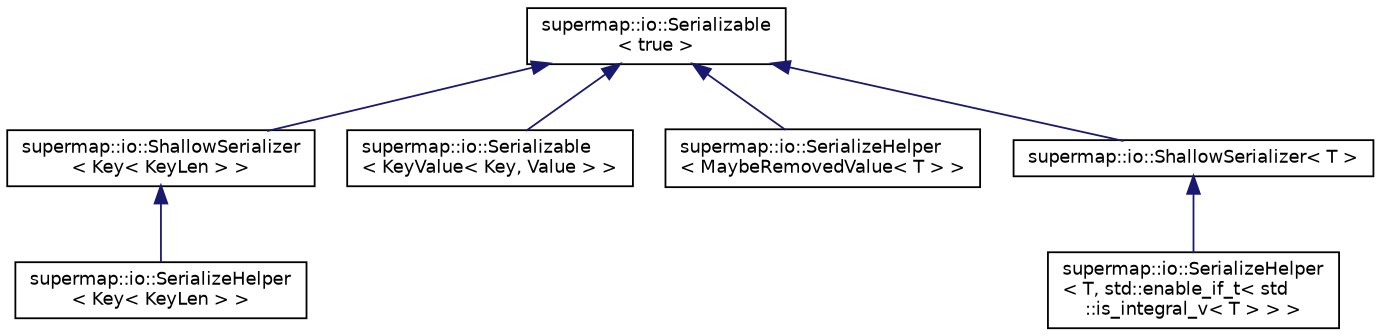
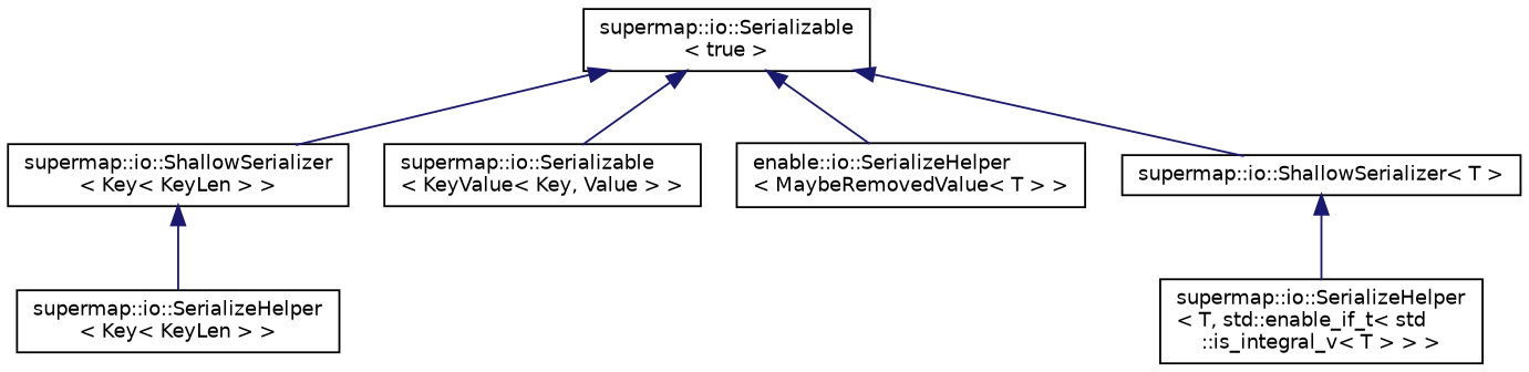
  digraph {
    rankdir=TB
    node [color=black fillcolor=white fontname=Helvetica fontsize=10 shape=record style=filled]
    edge [color=midnightblue dir=back fontname=Helvetica fontsize=10 labelfontname=Helvetica labelfontsize=10 style=solid]
    n1 [height=0.2 label="supermap::io::Serializable\l\< true \>" width=0.4]
    n2 [height=0.2 label="supermap::io::ShallowSerializer\l\< Key\< KeyLen \> \>" width=0.4]
    n3 [height=0.2 label="supermap::io::Serializable\l\< KeyValue\< Key, Value \> \>" width=0.4]
-   n4 [height=0.2 label="supermap::io::SerializeHelper\l\< MaybeRemovedValue\< T \> \>" width=0.4]
+   n4 [height=0.2 label="enable::io::SerializeHelper\l\< MaybeRemovedValue\< T \> \>" width=0.4]
    n5 [height=0.2 label="supermap::io::ShallowSerializer\< T \>" width=0.4]
    n6 [height=0.2 label="supermap::io::SerializeHelper\l\< Key\< KeyLen \> \>" width=0.4]
    n7 [height=0.2 label="supermap::io::SerializeHelper\l\< T, std::enable_if_t\< std\l::is_integral_v\< T \> \> \>" width=0.4]
    n1 -> n2
    n1 -> n3
    n1 -> n4
    n1 -> n5
    n2 -> n6
    n5 -> n7
  }
